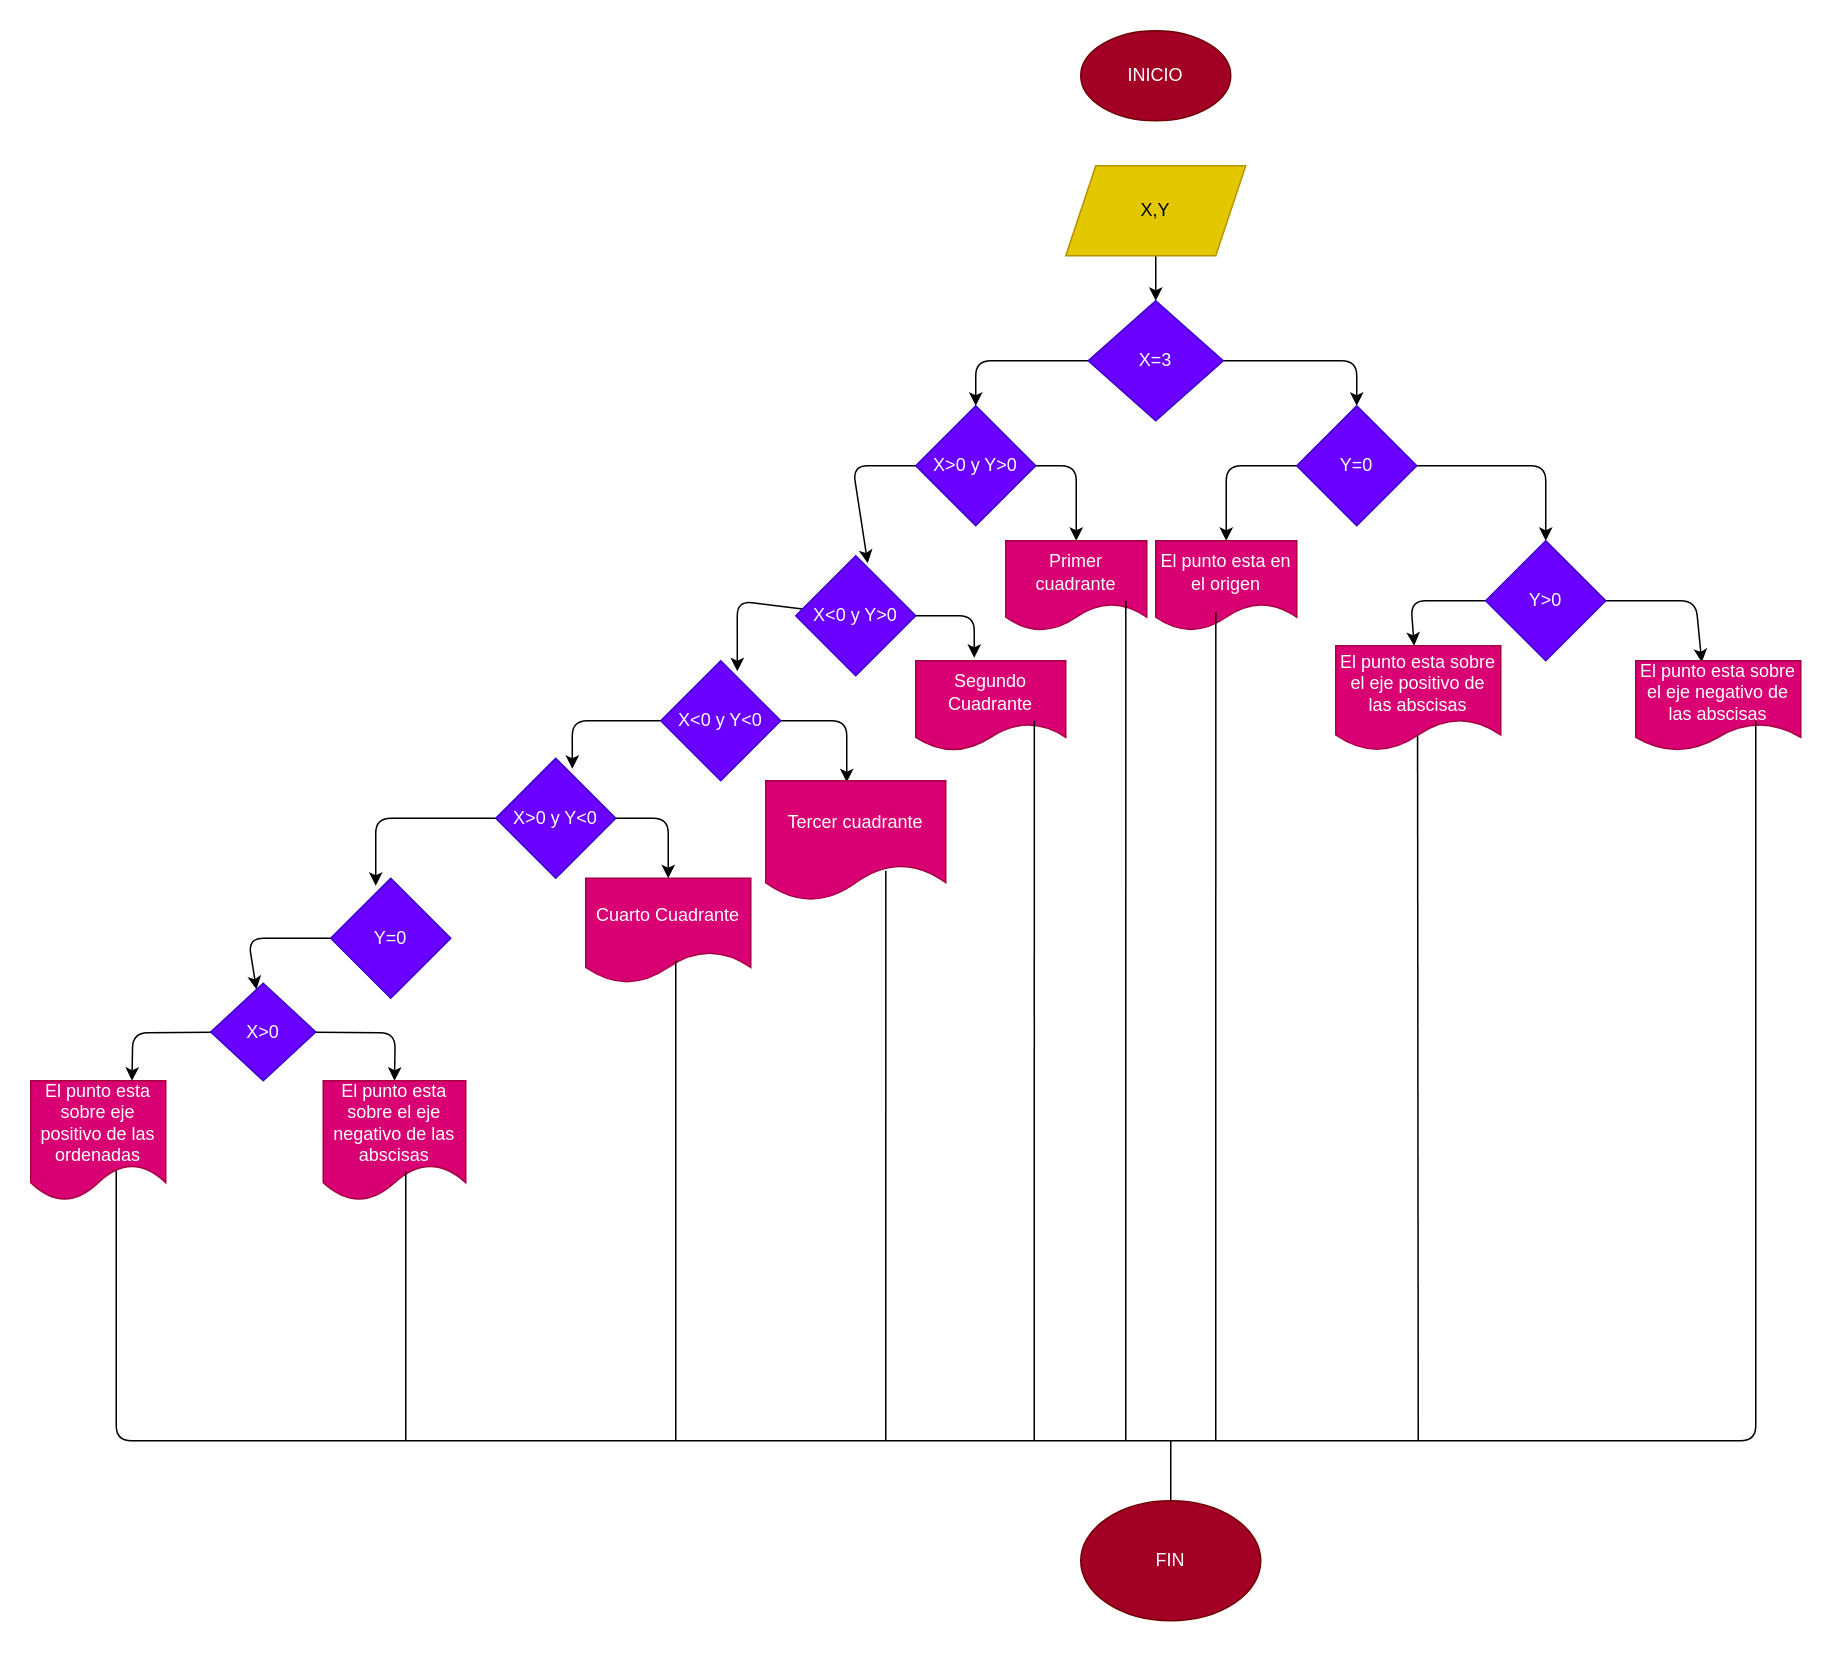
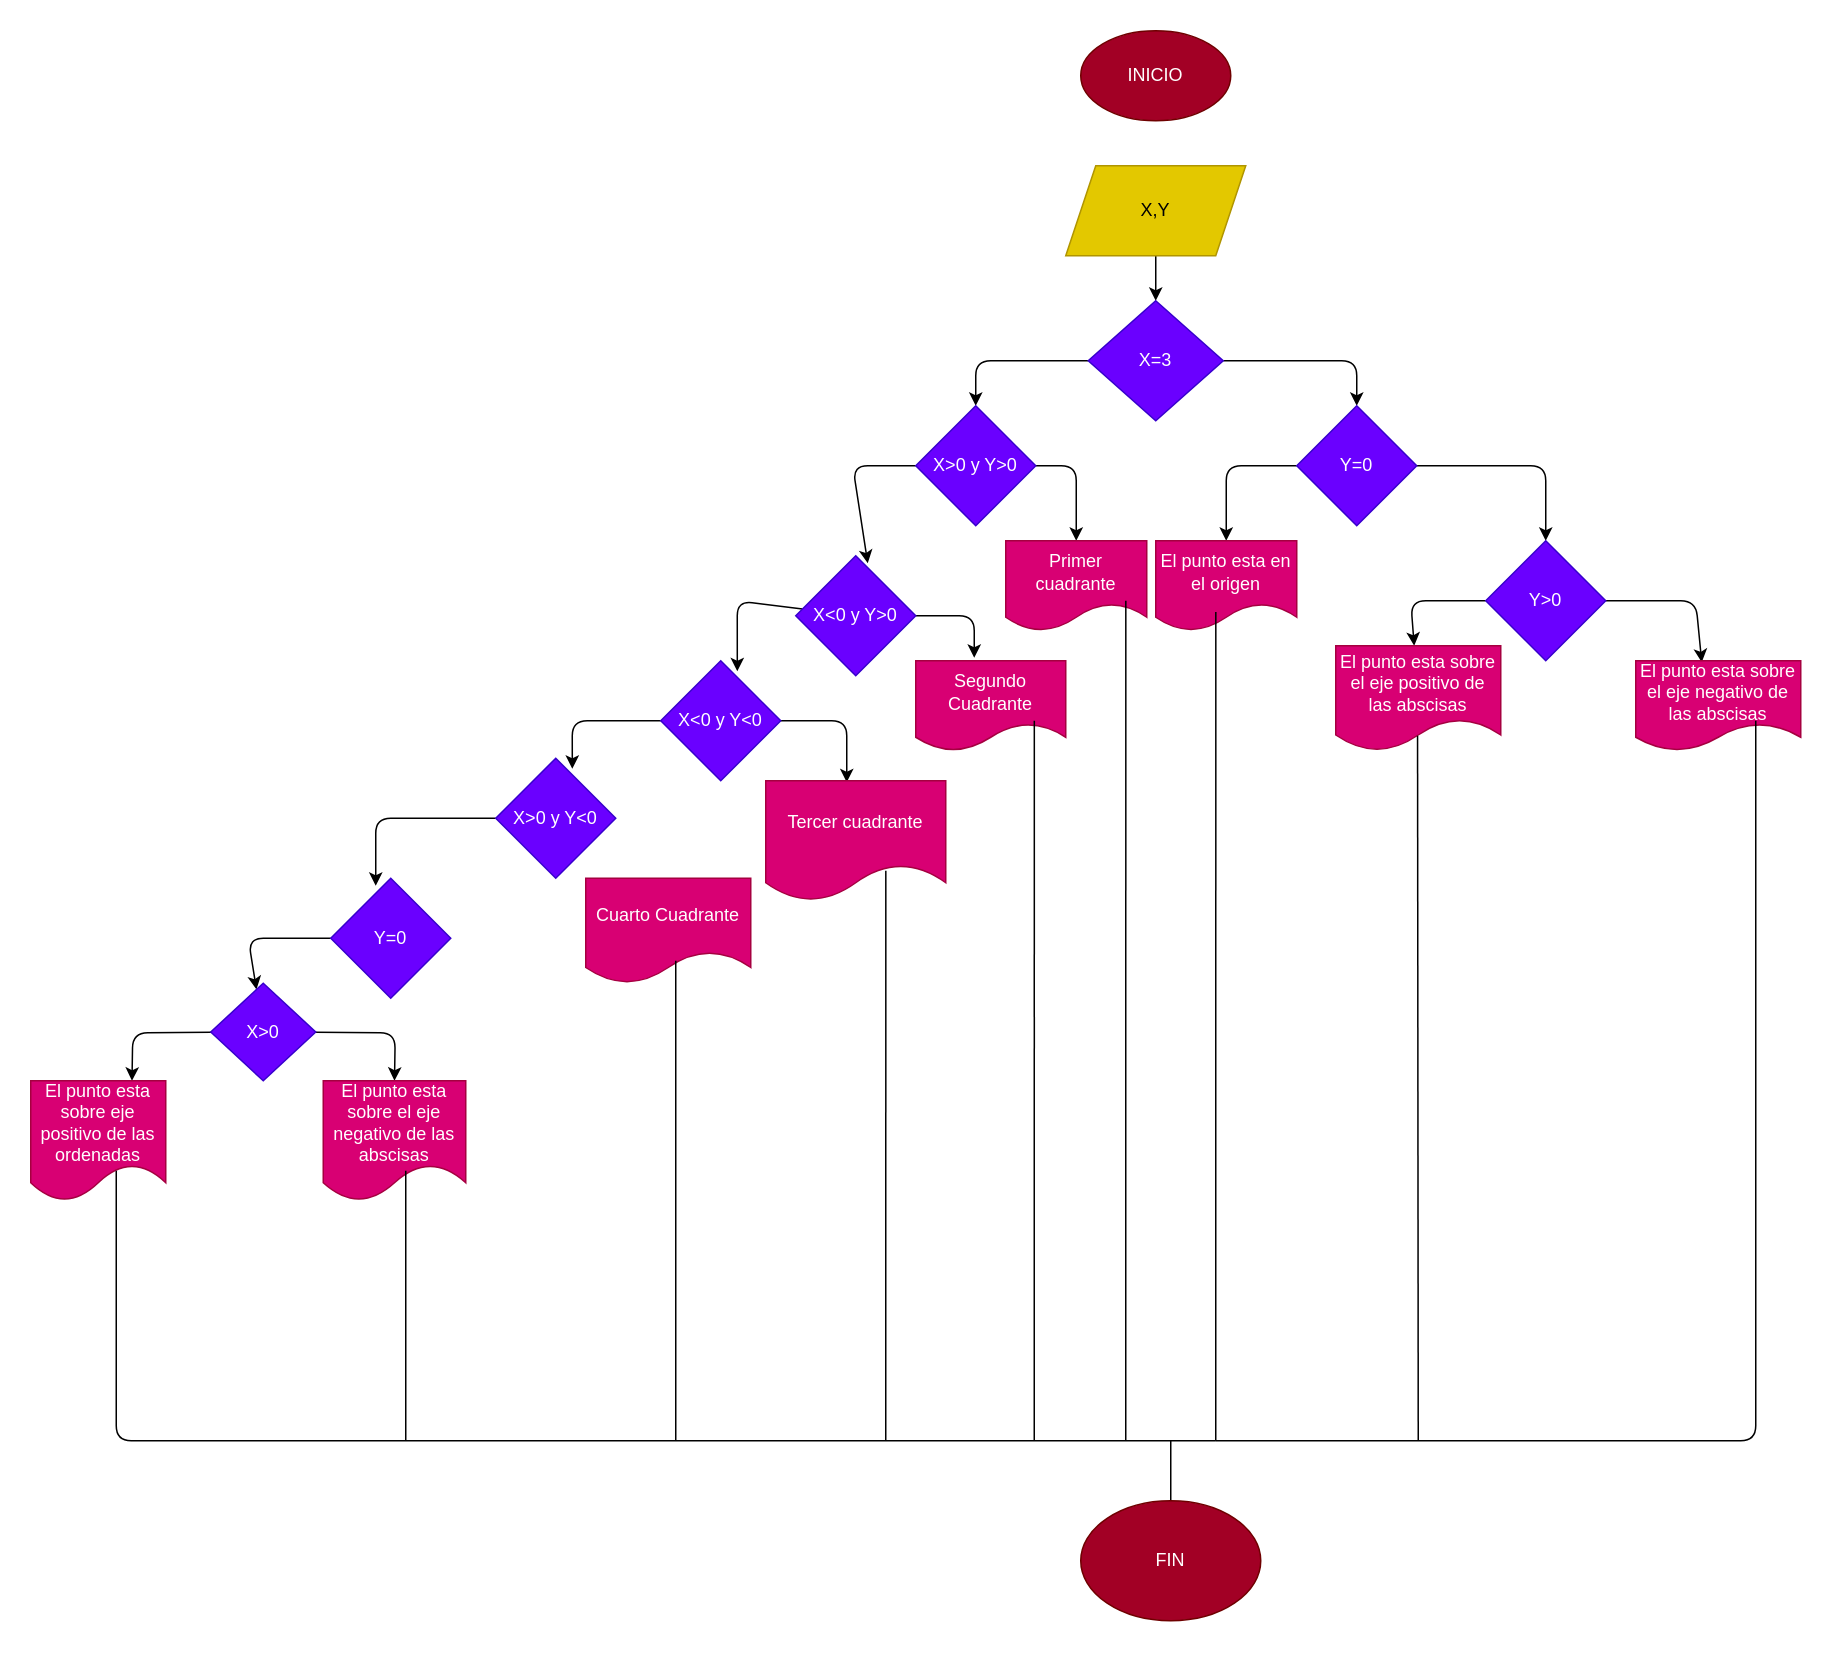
  <mxCell id="0" />
  <mxCell id="1" parent="0" />
  <mxCell id="2" value="INICIO" style="ellipse;whiteSpace=wrap;html=1;fillColor=#a20025;fontColor=#ffffff;strokeColor=#6F0000;" vertex="1" parent="1"><mxGeometry x="720" y="20" width="100" height="60" as="geometry" /></mxCell>
  <mxCell id="3" value="" style="edgeStyle=none;html=1;" edge="1" parent="1" source="4" target="7"><mxGeometry relative="1" as="geometry" /></mxCell>
  <mxCell id="4" value="X,Y" style="shape=parallelogram;perimeter=parallelogramPerimeter;whiteSpace=wrap;html=1;fixedSize=1;fillColor=#e3c800;fontColor=#000000;strokeColor=#B09500;" vertex="1" parent="1"><mxGeometry x="710" y="110" width="120" height="60" as="geometry" /></mxCell>
  <mxCell id="5" style="edgeStyle=none;html=1;entryX=0.5;entryY=0;entryDx=0;entryDy=0;" edge="1" parent="1" source="7"><mxGeometry relative="1" as="geometry"><mxPoint x="904" y="270" as="targetPoint" /><Array as="points"><mxPoint x="904" y="240" /></Array></mxGeometry></mxCell>
  <mxCell id="6" style="edgeStyle=none;html=1;" edge="1" parent="1" source="7" target="10"><mxGeometry relative="1" as="geometry"><Array as="points"><mxPoint x="650" y="240" /></Array></mxGeometry></mxCell>
  <mxCell id="7" value="X=3" style="rhombus;whiteSpace=wrap;html=1;fillColor=#6a00ff;fontColor=#ffffff;strokeColor=#3700CC;" vertex="1" parent="1"><mxGeometry x="725" y="200" width="90" height="80" as="geometry" /></mxCell>
  <mxCell id="8" style="edgeStyle=none;html=1;entryX=0.6;entryY=0.063;entryDx=0;entryDy=0;entryPerimeter=0;" edge="1" parent="1" source="10" target="13"><mxGeometry relative="1" as="geometry"><Array as="points"><mxPoint x="568" y="310" /></Array></mxGeometry></mxCell>
  <mxCell id="9" style="edgeStyle=none;html=1;entryX=0.5;entryY=0;entryDx=0;entryDy=0;" edge="1" parent="1" source="10" target="21"><mxGeometry relative="1" as="geometry"><Array as="points"><mxPoint x="717" y="310" /></Array></mxGeometry></mxCell>
  <mxCell id="10" value="X&amp;gt;0 y Y&amp;gt;0" style="rhombus;whiteSpace=wrap;html=1;fillColor=#6a00ff;fontColor=#ffffff;strokeColor=#3700CC;" vertex="1" parent="1"><mxGeometry x="610" y="270" width="80" height="80" as="geometry" /></mxCell>
  <mxCell id="11" style="edgeStyle=none;html=1;entryX=0.39;entryY=-0.033;entryDx=0;entryDy=0;entryPerimeter=0;" edge="1" parent="1" source="13" target="24"><mxGeometry relative="1" as="geometry"><Array as="points"><mxPoint x="649" y="410" /></Array></mxGeometry></mxCell>
  <mxCell id="12" style="edgeStyle=none;html=1;entryX=0.638;entryY=0.088;entryDx=0;entryDy=0;entryPerimeter=0;" edge="1" parent="1" source="13" target="27"><mxGeometry relative="1" as="geometry"><Array as="points"><mxPoint x="491" y="400" /></Array></mxGeometry></mxCell>
  <mxCell id="13" value="X&amp;lt;0 y Y&amp;gt;0" style="rhombus;whiteSpace=wrap;html=1;fillColor=#6a00ff;fontColor=#ffffff;strokeColor=#3700CC;" vertex="1" parent="1"><mxGeometry x="530" y="370" width="80" height="80" as="geometry" /></mxCell>
  <mxCell id="14" style="edgeStyle=none;html=1;entryX=0.5;entryY=0;entryDx=0;entryDy=0;" edge="1" parent="1" source="16" target="17"><mxGeometry relative="1" as="geometry"><Array as="points"><mxPoint x="817" y="310" /></Array></mxGeometry></mxCell>
  <mxCell id="15" style="edgeStyle=none;html=1;" edge="1" parent="1" source="16" target="20"><mxGeometry relative="1" as="geometry"><Array as="points"><mxPoint x="1030" y="310" /></Array></mxGeometry></mxCell>
  <mxCell id="16" value="Y=0" style="rhombus;whiteSpace=wrap;html=1;fillColor=#6a00ff;fontColor=#ffffff;strokeColor=#3700CC;" vertex="1" parent="1"><mxGeometry x="864" y="270" width="80" height="80" as="geometry" /></mxCell>
  <mxCell id="17" value="El punto esta en el origen" style="shape=document;whiteSpace=wrap;html=1;boundedLbl=1;fillColor=#d80073;fontColor=#ffffff;strokeColor=#A50040;" vertex="1" parent="1"><mxGeometry x="770" y="360" width="94" height="60" as="geometry" /></mxCell>
  <mxCell id="18" style="edgeStyle=none;html=1;" edge="1" parent="1" source="20" target="22"><mxGeometry relative="1" as="geometry"><mxPoint x="950" y="430" as="targetPoint" /><Array as="points"><mxPoint x="940" y="400" /></Array></mxGeometry></mxCell>
  <mxCell id="19" style="edgeStyle=none;html=1;entryX=0.4;entryY=0.017;entryDx=0;entryDy=0;entryPerimeter=0;" edge="1" parent="1" source="20" target="23"><mxGeometry relative="1" as="geometry"><Array as="points"><mxPoint x="1130" y="400" /></Array></mxGeometry></mxCell>
  <mxCell id="20" value="Y&amp;gt;0" style="rhombus;whiteSpace=wrap;html=1;fillColor=#6a00ff;fontColor=#ffffff;strokeColor=#3700CC;" vertex="1" parent="1"><mxGeometry x="990" y="360" width="80" height="80" as="geometry" /></mxCell>
  <mxCell id="21" value="Primer cuadrante" style="shape=document;whiteSpace=wrap;html=1;boundedLbl=1;fillColor=#d80073;fontColor=#ffffff;strokeColor=#A50040;" vertex="1" parent="1"><mxGeometry x="670" y="360" width="94" height="60" as="geometry" /></mxCell>
  <mxCell id="22" value="El punto esta sobre el eje positivo de las abscisas" style="shape=document;whiteSpace=wrap;html=1;boundedLbl=1;fillColor=#d80073;fontColor=#ffffff;strokeColor=#A50040;" vertex="1" parent="1"><mxGeometry x="890" y="430" width="110" height="70" as="geometry" /></mxCell>
  <mxCell id="23" value="El punto esta sobre el eje negativo de las abscisas" style="shape=document;whiteSpace=wrap;html=1;boundedLbl=1;fillColor=#d80073;fontColor=#ffffff;strokeColor=#A50040;" vertex="1" parent="1"><mxGeometry x="1090" y="440" width="110" height="60" as="geometry" /></mxCell>
  <mxCell id="24" value="Segundo Cuadrante" style="shape=document;whiteSpace=wrap;html=1;boundedLbl=1;fillColor=#d80073;fontColor=#ffffff;strokeColor=#A50040;" vertex="1" parent="1"><mxGeometry x="610" y="440" width="100" height="60" as="geometry" /></mxCell>
  <mxCell id="25" style="edgeStyle=none;html=1;entryX=0.638;entryY=0.088;entryDx=0;entryDy=0;entryPerimeter=0;" edge="1" parent="1" source="27" target="30"><mxGeometry relative="1" as="geometry"><Array as="points"><mxPoint x="381" y="480" /></Array></mxGeometry></mxCell>
  <mxCell id="26" style="edgeStyle=none;html=1;entryX=0.45;entryY=0.013;entryDx=0;entryDy=0;entryPerimeter=0;" edge="1" parent="1" source="27" target="32"><mxGeometry relative="1" as="geometry"><Array as="points"><mxPoint x="564" y="480" /></Array></mxGeometry></mxCell>
  <mxCell id="27" value="X&amp;lt;0 y Y&amp;lt;0" style="rhombus;whiteSpace=wrap;html=1;fillColor=#6a00ff;fontColor=#ffffff;strokeColor=#3700CC;" vertex="1" parent="1"><mxGeometry x="440" y="440" width="80" height="80" as="geometry" /></mxCell>
- <mxCell id="28" value="" style="edgeStyle=none;html=1;" edge="1" parent="1" source="30" target="31"><mxGeometry relative="1" as="geometry"><Array as="points"><mxPoint x="445" y="545" /></Array></mxGeometry></mxCell>
  <mxCell id="29" style="edgeStyle=none;html=1;entryX=0.375;entryY=0.063;entryDx=0;entryDy=0;entryPerimeter=0;" edge="1" parent="1" source="30" target="34"><mxGeometry relative="1" as="geometry"><Array as="points"><mxPoint x="250" y="545" /></Array></mxGeometry></mxCell>
  <mxCell id="30" value="X&amp;gt;0 y Y&amp;lt;0" style="rhombus;whiteSpace=wrap;html=1;fillColor=#6a00ff;fontColor=#ffffff;strokeColor=#3700CC;" vertex="1" parent="1"><mxGeometry x="330" y="505" width="80" height="80" as="geometry" /></mxCell>
  <mxCell id="31" value="Cuarto Cuadrante" style="shape=document;whiteSpace=wrap;html=1;boundedLbl=1;fillColor=#d80073;fontColor=#ffffff;strokeColor=#A50040;" vertex="1" parent="1"><mxGeometry x="390" y="585" width="110" height="70" as="geometry" /></mxCell>
  <mxCell id="32" value="Tercer cuadrante" style="shape=document;whiteSpace=wrap;html=1;boundedLbl=1;fillColor=#d80073;fontColor=#ffffff;strokeColor=#A50040;" vertex="1" parent="1"><mxGeometry x="510" y="520" width="120" height="80" as="geometry" /></mxCell>
  <mxCell id="33" style="edgeStyle=none;html=1;" edge="1" parent="1" source="34" target="37"><mxGeometry relative="1" as="geometry"><Array as="points"><mxPoint x="165" y="625" /></Array></mxGeometry></mxCell>
  <mxCell id="34" value="Y=0" style="rhombus;whiteSpace=wrap;html=1;fillColor=#6a00ff;fontColor=#ffffff;strokeColor=#3700CC;" vertex="1" parent="1"><mxGeometry x="220" y="585" width="80" height="80" as="geometry" /></mxCell>
  <mxCell id="35" style="edgeStyle=none;html=1;entryX=0.5;entryY=0;entryDx=0;entryDy=0;" edge="1" parent="1" source="37" target="39"><mxGeometry relative="1" as="geometry"><Array as="points"><mxPoint x="263" y="688" /></Array></mxGeometry></mxCell>
  <mxCell id="36" style="edgeStyle=none;html=1;entryX=0.75;entryY=0;entryDx=0;entryDy=0;" edge="1" parent="1" source="37" target="38"><mxGeometry relative="1" as="geometry"><Array as="points"><mxPoint x="88" y="688" /></Array></mxGeometry></mxCell>
  <mxCell id="37" value="X&amp;gt;0" style="rhombus;whiteSpace=wrap;html=1;fillColor=#6a00ff;fontColor=#ffffff;strokeColor=#3700CC;" vertex="1" parent="1"><mxGeometry x="140" y="655" width="70" height="65" as="geometry" /></mxCell>
  <mxCell id="38" value="El punto esta sobre eje positivo de las ordenadas" style="shape=document;whiteSpace=wrap;html=1;boundedLbl=1;fillColor=#d80073;fontColor=#ffffff;strokeColor=#A50040;" vertex="1" parent="1"><mxGeometry x="20" y="720" width="90" height="80" as="geometry" /></mxCell>
  <mxCell id="39" value="El punto esta sobre el eje negativo de las abscisas" style="shape=document;whiteSpace=wrap;html=1;boundedLbl=1;fillColor=#d80073;fontColor=#ffffff;strokeColor=#A50040;" vertex="1" parent="1"><mxGeometry x="215" y="720" width="95" height="80" as="geometry" /></mxCell>
  <mxCell id="40" value="" style="endArrow=none;html=1;" edge="1" parent="1"><mxGeometry width="50" height="50" relative="1" as="geometry"><mxPoint x="810" y="960" as="sourcePoint" /><mxPoint x="77" y="780" as="targetPoint" /><Array as="points"><mxPoint x="77" y="960" /></Array></mxGeometry></mxCell>
  <mxCell id="41" value="" style="endArrow=none;html=1;" edge="1" parent="1"><mxGeometry width="50" height="50" relative="1" as="geometry"><mxPoint x="810" y="960" as="sourcePoint" /><mxPoint x="1170" y="480" as="targetPoint" /><Array as="points"><mxPoint x="1170" y="960" /></Array></mxGeometry></mxCell>
  <mxCell id="42" value="" style="endArrow=none;html=1;" edge="1" parent="1"><mxGeometry width="50" height="50" relative="1" as="geometry"><mxPoint x="270" y="960" as="sourcePoint" /><mxPoint x="270" y="780" as="targetPoint" /></mxGeometry></mxCell>
  <mxCell id="43" value="" style="endArrow=none;html=1;" edge="1" parent="1"><mxGeometry width="50" height="50" relative="1" as="geometry"><mxPoint x="450" y="960" as="sourcePoint" /><mxPoint x="450" y="640" as="targetPoint" /></mxGeometry></mxCell>
  <mxCell id="44" value="" style="endArrow=none;html=1;entryX=0.667;entryY=0.75;entryDx=0;entryDy=0;entryPerimeter=0;" edge="1" parent="1" target="32"><mxGeometry width="50" height="50" relative="1" as="geometry"><mxPoint x="590" y="960" as="sourcePoint" /><mxPoint x="590" y="570" as="targetPoint" /></mxGeometry></mxCell>
  <mxCell id="45" value="" style="endArrow=none;html=1;entryX=0.667;entryY=0.75;entryDx=0;entryDy=0;entryPerimeter=0;" edge="1" parent="1"><mxGeometry width="50" height="50" relative="1" as="geometry"><mxPoint x="689" y="960" as="sourcePoint" /><mxPoint x="689.04" y="480" as="targetPoint" /></mxGeometry></mxCell>
  <mxCell id="46" value="" style="endArrow=none;html=1;entryX=0.667;entryY=0.75;entryDx=0;entryDy=0;entryPerimeter=0;" edge="1" parent="1"><mxGeometry width="50" height="50" relative="1" as="geometry"><mxPoint x="750" y="960" as="sourcePoint" /><mxPoint x="750.04" y="400" as="targetPoint" /></mxGeometry></mxCell>
  <mxCell id="47" value="" style="endArrow=none;html=1;entryX=0.667;entryY=0.75;entryDx=0;entryDy=0;entryPerimeter=0;" edge="1" parent="1"><mxGeometry width="50" height="50" relative="1" as="geometry"><mxPoint x="810" y="960" as="sourcePoint" /><mxPoint x="810.04" y="407.5" as="targetPoint" /></mxGeometry></mxCell>
  <mxCell id="48" value="" style="endArrow=none;html=1;entryX=0.667;entryY=0.75;entryDx=0;entryDy=0;entryPerimeter=0;" edge="1" parent="1"><mxGeometry width="50" height="50" relative="1" as="geometry"><mxPoint x="945" y="960" as="sourcePoint" /><mxPoint x="944.54" y="490" as="targetPoint" /></mxGeometry></mxCell>
  <mxCell id="49" value="" style="endArrow=none;html=1;" edge="1" parent="1"><mxGeometry width="50" height="50" relative="1" as="geometry"><mxPoint x="780" y="1000" as="sourcePoint" /><mxPoint x="780" y="960" as="targetPoint" /></mxGeometry></mxCell>
  <mxCell id="50" value="FIN" style="ellipse;whiteSpace=wrap;html=1;fillColor=#a20025;fontColor=#ffffff;strokeColor=#6F0000;" vertex="1" parent="1"><mxGeometry x="720" y="1000" width="120" height="80" as="geometry" /></mxCell>
